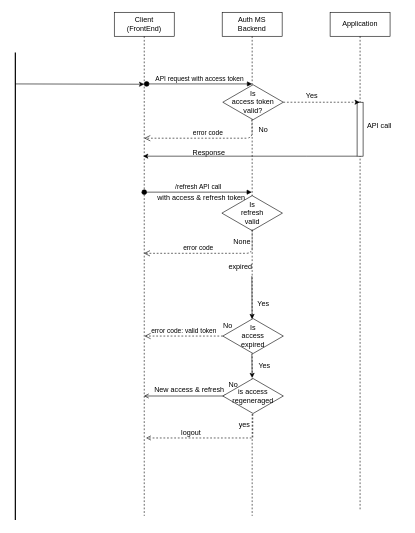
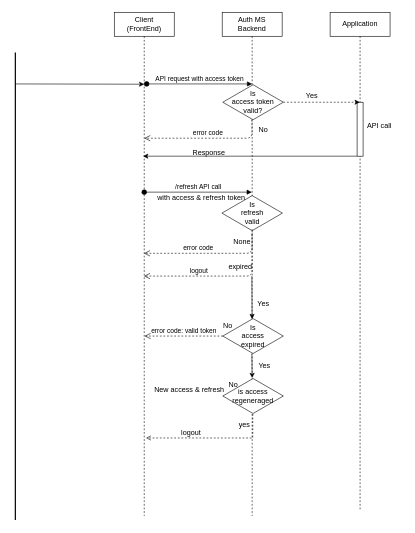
  <mxCell id="0" />
  <mxCell id="1" parent="0" />
  <mxCell id="2" value="Client&lt;br&gt;(FrontEnd)" style="shape=umlLifeline;perimeter=lifelinePerimeter;whiteSpace=wrap;html=1;container=1;collapsible=0;recursiveResize=0;outlineConnect=0;" parent="1" vertex="1"><mxGeometry x="190" y="20" width="100" height="840" as="geometry" /></mxCell>
  <mxCell id="3" value="/refresh API call" style="html=1;verticalAlign=bottom;startArrow=oval;startFill=1;endArrow=block;startSize=8;" parent="2" target="4" edge="1"><mxGeometry width="60" relative="1" as="geometry"><mxPoint x="50" y="300" as="sourcePoint" /><mxPoint x="110" y="300" as="targetPoint" /></mxGeometry></mxCell>
  <mxCell id="4" value="Auth MS&lt;br&gt;Backend" style="shape=umlLifeline;perimeter=lifelinePerimeter;whiteSpace=wrap;html=1;container=1;collapsible=0;recursiveResize=0;outlineConnect=0;" parent="1" vertex="1"><mxGeometry x="370" y="20" width="100" height="840" as="geometry" /></mxCell>
  <mxCell id="5" value="" style="endArrow=classic;html=1;entryX=0.484;entryY=0.028;entryDx=0;entryDy=0;entryPerimeter=0;" parent="4" target="22" edge="1"><mxGeometry width="50" height="50" relative="1" as="geometry"><mxPoint x="49.5" y="440" as="sourcePoint" /><mxPoint x="49.5" y="490" as="targetPoint" /></mxGeometry></mxCell>
  <mxCell id="6" value="Application" style="shape=umlLifeline;perimeter=lifelinePerimeter;whiteSpace=wrap;html=1;container=1;collapsible=0;recursiveResize=0;outlineConnect=0;" parent="1" vertex="1"><mxGeometry x="550" y="20" width="100" height="830" as="geometry" /></mxCell>
  <mxCell id="7" value="" style="html=1;points=[];perimeter=orthogonalPerimeter;" parent="6" vertex="1"><mxGeometry x="45" y="150" width="10" height="90" as="geometry" /></mxCell>
  <mxCell id="8" value="" style="line;strokeWidth=2;direction=south;html=1;" parent="1" vertex="1"><mxGeometry x="20" y="87" width="10" height="780" as="geometry" /></mxCell>
  <mxCell id="9" value="API request with access token" style="html=1;verticalAlign=bottom;startArrow=oval;endArrow=block;startSize=8;" parent="1" edge="1"><mxGeometry relative="1" as="geometry"><mxPoint x="244" y="139.5" as="sourcePoint" /><mxPoint x="420" y="139.5" as="targetPoint" /></mxGeometry></mxCell>
  <mxCell id="10" value="" style="edgeStyle=orthogonalEdgeStyle;rounded=0;orthogonalLoop=1;jettySize=auto;html=1;dashed=1;" parent="1" source="11" target="6" edge="1"><mxGeometry relative="1" as="geometry"><Array as="points"><mxPoint x="550" y="170" /><mxPoint x="550" y="170" /></Array></mxGeometry></mxCell>
  <mxCell id="11" value="Is&lt;br&gt;access token&lt;br&gt;valid?" style="html=1;whiteSpace=wrap;aspect=fixed;shape=isoRectangle;" parent="1" vertex="1"><mxGeometry x="371" y="140" width="101" height="60" as="geometry" /></mxCell>
  <mxCell id="12" value="Yes" style="text;html=1;resizable=0;points=[];autosize=1;align=left;verticalAlign=top;spacingTop=-4;" parent="1" vertex="1"><mxGeometry x="508" y="150" width="40" height="10" as="geometry" /></mxCell>
  <mxCell id="13" value="API call" style="text;html=1;resizable=0;points=[];autosize=1;align=left;verticalAlign=top;spacingTop=-4;" parent="1" vertex="1"><mxGeometry x="610" y="200" width="60" height="10" as="geometry" /></mxCell>
  <mxCell id="14" value="error code" style="html=1;verticalAlign=bottom;endArrow=open;dashed=1;endSize=8;" parent="1" edge="1"><mxGeometry relative="1" as="geometry"><mxPoint x="419.5" y="199.5" as="sourcePoint" /><mxPoint x="240" y="230" as="targetPoint" /><Array as="points"><mxPoint x="420" y="230" /></Array></mxGeometry></mxCell>
  <mxCell id="15" value="No" style="text;html=1;resizable=0;points=[];autosize=1;align=left;verticalAlign=top;spacingTop=-4;" parent="1" vertex="1"><mxGeometry x="429" y="206" width="30" height="10" as="geometry" /></mxCell>
  <mxCell id="16" value="with access &amp;amp; refresh token" style="text;html=1;resizable=0;points=[];autosize=1;align=left;verticalAlign=top;spacingTop=-4;" parent="1" vertex="1"><mxGeometry x="260" y="320" width="160" height="10" as="geometry" /></mxCell>
  <mxCell id="17" value="Is&lt;br&gt;refresh&lt;br&gt;valid" style="html=1;whiteSpace=wrap;aspect=fixed;shape=isoRectangle;" parent="1" vertex="1"><mxGeometry x="369.5" y="325" width="101" height="60" as="geometry" /></mxCell>
  <mxCell id="18" value="error code" style="html=1;verticalAlign=bottom;endArrow=open;dashed=1;endSize=8;" parent="1" edge="1"><mxGeometry x="0.179" relative="1" as="geometry"><mxPoint x="420" y="382" as="sourcePoint" /><mxPoint x="239.5" y="422" as="targetPoint" /><Array as="points"><mxPoint x="420" y="422" /><mxPoint x="330" y="422" /></Array><mxPoint as="offset" /></mxGeometry></mxCell>
  <mxCell id="19" value="None" style="text;html=1;resizable=0;points=[];autosize=1;align=left;verticalAlign=top;spacingTop=-4;" parent="1" vertex="1"><mxGeometry x="386.5" y="393" width="40" height="10" as="geometry" /></mxCell>
+ <mxCell id="20" value="logout" style="html=1;verticalAlign=bottom;endArrow=open;dashed=1;endSize=8;" parent="1" source="4" target="2" edge="1"><mxGeometry x="0.279" relative="1" as="geometry"><mxPoint x="420" y="450" as="sourcePoint" /><mxPoint x="340" y="450" as="targetPoint" /><Array as="points"><mxPoint x="420" y="390" /><mxPoint x="420" y="460" /><mxPoint x="380" y="460" /><mxPoint x="330" y="460" /></Array><mxPoint x="1" as="offset" /></mxGeometry></mxCell>
  <mxCell id="21" value="expired" style="text;html=1;resizable=0;points=[];autosize=1;align=left;verticalAlign=top;spacingTop=-4;" parent="1" vertex="1"><mxGeometry x="378.5" y="435" width="50" height="10" as="geometry" /></mxCell>
  <mxCell id="22" value="Is&lt;br&gt;access&lt;br&gt;expired" style="html=1;whiteSpace=wrap;aspect=fixed;shape=isoRectangle;" parent="1" vertex="1"><mxGeometry x="371" y="530" width="101" height="60" as="geometry" /></mxCell>
  <mxCell id="23" style="edgeStyle=orthogonalEdgeStyle;rounded=0;orthogonalLoop=1;jettySize=auto;html=1;" parent="1" source="7" edge="1"><mxGeometry relative="1" as="geometry"><mxPoint x="238" y="260" as="targetPoint" /><mxPoint x="583" y="260" as="sourcePoint" /><Array as="points"><mxPoint x="510" y="260" /><mxPoint x="510" y="260" /></Array></mxGeometry></mxCell>
  <mxCell id="24" value="Response" style="text;html=1;resizable=0;points=[];autosize=1;align=left;verticalAlign=top;spacingTop=-4;" parent="1" vertex="1"><mxGeometry x="319" y="244" width="70" height="10" as="geometry" /></mxCell>
  <mxCell id="25" value="Yes" style="text;html=1;resizable=0;points=[];autosize=1;align=left;verticalAlign=top;spacingTop=-4;" parent="1" vertex="1"><mxGeometry x="427" y="496" width="40" height="10" as="geometry" /></mxCell>
  <mxCell id="26" value="" style="endArrow=classic;html=1;" parent="1" edge="1"><mxGeometry width="50" height="50" relative="1" as="geometry"><mxPoint x="419.5" y="590" as="sourcePoint" /><mxPoint x="420" y="630" as="targetPoint" /></mxGeometry></mxCell>
  <mxCell id="27" style="edgeStyle=orthogonalEdgeStyle;rounded=0;orthogonalLoop=1;jettySize=auto;html=1;dashed=1;endArrow=open;endFill=0;" parent="1" edge="1"><mxGeometry relative="1" as="geometry"><mxPoint x="243" y="730" as="targetPoint" /><mxPoint x="421" y="690" as="sourcePoint" /><Array as="points"><mxPoint x="421" y="730" /><mxPoint x="243" y="730" /></Array></mxGeometry></mxCell>
- <mxCell id="28" style="edgeStyle=orthogonalEdgeStyle;rounded=0;orthogonalLoop=1;jettySize=auto;html=1;endArrow=open;endFill=0;exitX=0.038;exitY=0.453;exitDx=0;exitDy=0;exitPerimeter=0;" parent="1" source="29" target="2" edge="1"><mxGeometry relative="1" as="geometry"><mxPoint x="245" y="660" as="targetPoint" /><mxPoint x="366" y="660" as="sourcePoint" /><Array as="points"><mxPoint x="375" y="660" /></Array></mxGeometry></mxCell>
  <mxCell id="29" value="is access&lt;br&gt;regeneraged" style="html=1;whiteSpace=wrap;aspect=fixed;shape=isoRectangle;" parent="1" vertex="1"><mxGeometry x="371" y="630" width="101" height="60" as="geometry" /></mxCell>
  <mxCell id="30" value="Yes" style="text;html=1;resizable=0;points=[];autosize=1;align=left;verticalAlign=top;spacingTop=-4;" parent="1" vertex="1"><mxGeometry x="429" y="600" width="40" height="10" as="geometry" /></mxCell>
  <mxCell id="31" value="yes" style="text;html=1;resizable=0;points=[];autosize=1;align=left;verticalAlign=top;spacingTop=-4;" parent="1" vertex="1"><mxGeometry x="396" y="699" width="30" height="10" as="geometry" /></mxCell>
  <mxCell id="32" value="logout" style="text;html=1;resizable=0;points=[];autosize=1;align=left;verticalAlign=top;spacingTop=-4;" parent="1" vertex="1"><mxGeometry x="300" y="712" width="50" height="10" as="geometry" /></mxCell>
  <mxCell id="33" value="New access &amp;amp; refresh" style="text;html=1;resizable=0;points=[];autosize=1;align=left;verticalAlign=top;spacingTop=-4;" parent="1" vertex="1"><mxGeometry x="255" y="640" width="130" height="10" as="geometry" /></mxCell>
  <mxCell id="34" value="No" style="text;html=1;resizable=0;points=[];autosize=1;align=left;verticalAlign=top;spacingTop=-4;" parent="1" vertex="1"><mxGeometry x="378.5" y="632" width="30" height="10" as="geometry" /></mxCell>
  <mxCell id="35" value="error code: valid token" style="html=1;verticalAlign=bottom;endArrow=open;dashed=1;endSize=8;" parent="1" edge="1"><mxGeometry relative="1" as="geometry"><mxPoint x="371" y="560" as="sourcePoint" /><mxPoint x="240.5" y="560" as="targetPoint" /></mxGeometry></mxCell>
  <mxCell id="36" value="No" style="text;html=1;resizable=0;points=[];autosize=1;align=left;verticalAlign=top;spacingTop=-4;" parent="1" vertex="1"><mxGeometry x="369.5" y="532.5" width="30" height="10" as="geometry" /></mxCell>
  <mxCell id="37" value="" style="endArrow=classic;html=1;" parent="1" edge="1"><mxGeometry width="50" height="50" relative="1" as="geometry"><mxPoint x="25" y="139.5" as="sourcePoint" /><mxPoint x="240" y="140" as="targetPoint" /></mxGeometry></mxCell>
